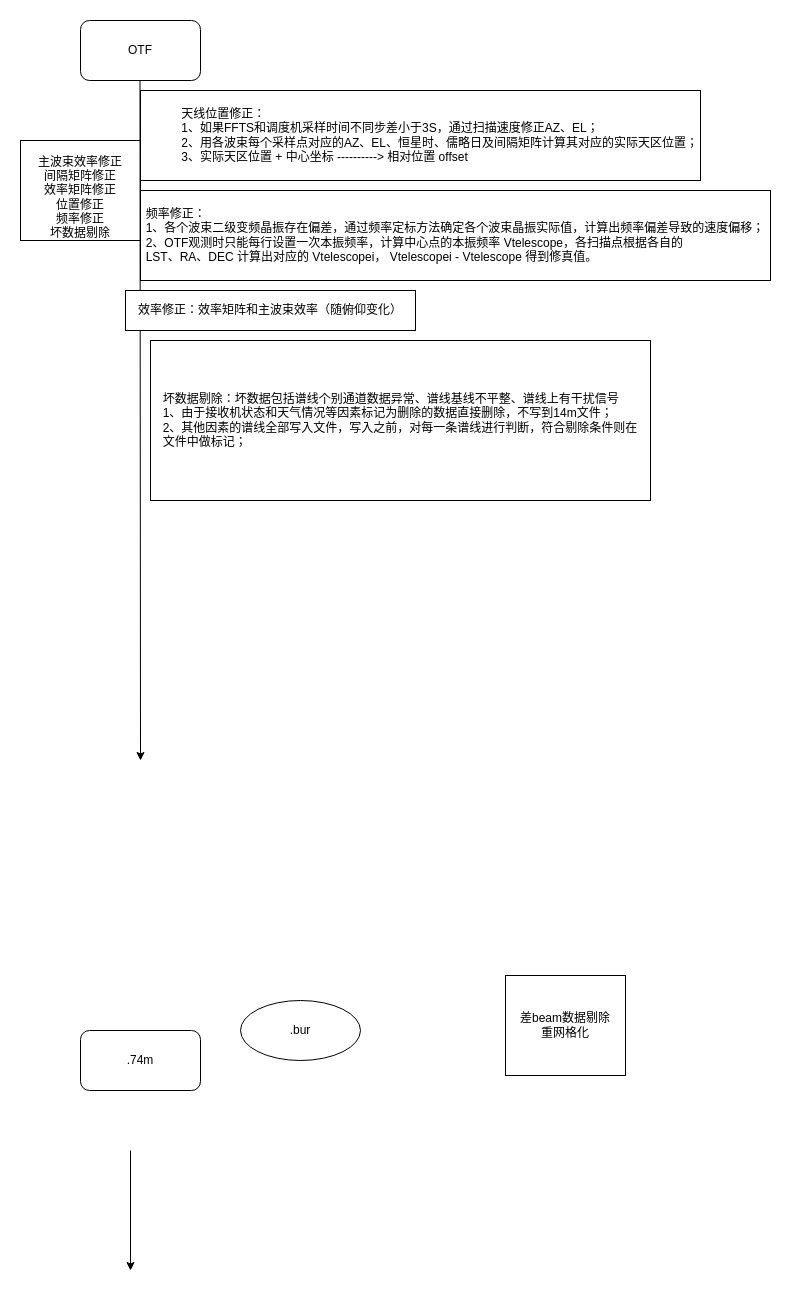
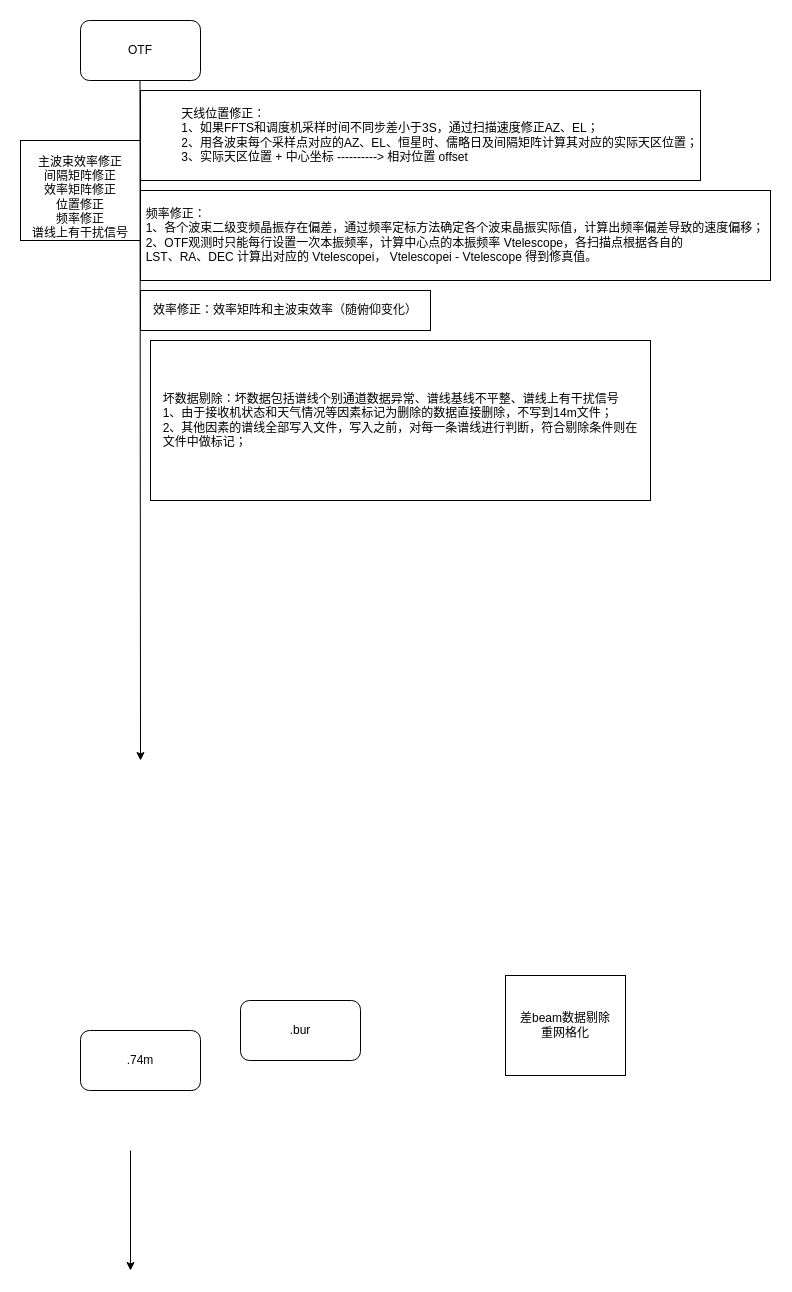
  <mxCell id="0" />
  <mxCell id="1" parent="0" />
- <mxCell id="2" value="&lt;br&gt;主波束效率修正&lt;br&gt;间隔矩阵修正&lt;br&gt;效率矩阵修正&lt;br&gt;位置修正&lt;br&gt;频率修正&lt;br&gt;坏数据剔除" style="rounded=0;whiteSpace=wrap;html=1;" vertex="1" parent="1"><mxGeometry x="20" y="140" width="120" height="100" as="geometry" /></mxCell>
+ <mxCell id="2" value="&lt;br&gt;主波束效率修正&lt;br&gt;间隔矩阵修正&lt;br&gt;效率矩阵修正&lt;br&gt;位置修正&lt;br&gt;频率修正&lt;br&gt;谱线上有干扰信号" style="rounded=0;whiteSpace=wrap;html=1;" vertex="1" parent="1"><mxGeometry x="20" y="140" width="120" height="100" as="geometry" /></mxCell>
  <mxCell id="3" value="" style="endArrow=classic;html=1;" edge="1" parent="1"><mxGeometry width="50" height="50" relative="1" as="geometry"><mxPoint x="139.5" y="80" as="sourcePoint" /><mxPoint x="140" y="760" as="targetPoint" /></mxGeometry></mxCell>
  <mxCell id="4" value="差beam数据剔除&lt;br&gt;重网格化" style="rounded=0;whiteSpace=wrap;html=1;" vertex="1" parent="1"><mxGeometry x="505" y="975" width="120" height="100" as="geometry" /></mxCell>
  <mxCell id="5" value="&lt;span&gt;OTF&lt;/span&gt;" style="rounded=1;whiteSpace=wrap;html=1;" vertex="1" parent="1"><mxGeometry x="80" y="20" width="120" height="60" as="geometry" /></mxCell>
  <mxCell id="6" value=".74m" style="rounded=1;whiteSpace=wrap;html=1;" vertex="1" parent="1"><mxGeometry x="80" y="1030" width="120" height="60" as="geometry" /></mxCell>
- <mxCell id="7" value=".bur" style="ellipse;whiteSpace=wrap;html=1;" vertex="1" parent="1"><mxGeometry x="240" y="1000" width="120" height="60" as="geometry" /></mxCell>
+ <mxCell id="7" value=".bur" style="rounded=1;whiteSpace=wrap;html=1;" vertex="1" parent="1"><mxGeometry x="240" y="1000" width="120" height="60" as="geometry" /></mxCell>
  <mxCell id="8" value="" style="endArrow=classic;html=1;" edge="1" parent="1"><mxGeometry width="50" height="50" relative="1" as="geometry"><mxPoint x="130" y="1150" as="sourcePoint" /><mxPoint x="130" y="1270" as="targetPoint" /></mxGeometry></mxCell>
  <mxCell id="9" value="&lt;div style=&quot;text-align: justify&quot;&gt;&lt;span&gt;天线位置修正：&lt;/span&gt;&lt;/div&gt;&lt;div style=&quot;text-align: justify&quot;&gt;&lt;span&gt;1、如果FFTS和调度机采样时间不同步差小于3S，通过扫描速度修正AZ、EL；&lt;/span&gt;&lt;/div&gt;&lt;div style=&quot;text-align: justify&quot;&gt;&lt;span&gt;2、用各波束每个采样点对应的AZ、EL、恒星时、儒略日及间隔矩阵计算其对应的实际天区位置；&lt;/span&gt;&lt;/div&gt;&lt;div style=&quot;text-align: justify&quot;&gt;&lt;span&gt;3、实际天区位置 + 中心坐标 ----------&amp;gt; 相对位置 offset&lt;/span&gt;&lt;/div&gt;" style="rounded=0;whiteSpace=wrap;html=1;align=right;" vertex="1" parent="1"><mxGeometry x="140" y="90" width="560" height="90" as="geometry" /></mxCell>
  <mxCell id="10" value="&lt;div style=&quot;text-align: justify&quot;&gt;&lt;span&gt;&lt;br&gt;&lt;/span&gt;&lt;/div&gt;&lt;div style=&quot;text-align: justify&quot;&gt;&lt;span&gt;&lt;br&gt;&lt;/span&gt;&lt;/div&gt;&lt;div style=&quot;text-align: justify&quot;&gt;&lt;span&gt;&lt;br&gt;&lt;/span&gt;&lt;/div&gt;&lt;div style=&quot;text-align: justify&quot;&gt;&lt;span&gt;&lt;br&gt;&lt;/span&gt;&lt;/div&gt;&lt;div style=&quot;text-align: justify&quot;&gt;&lt;span&gt;频率修正：&lt;/span&gt;&lt;br&gt;&lt;span&gt;1、各个波束二级变频晶振存在偏差，通过频率定标方法确定各个波束晶振实际值，计算出频率偏差导致的速度偏移；&lt;/span&gt;&lt;br&gt;&lt;span&gt;2、OTF观测时只能每行设置一次本振频率，计算中心点的本振频率 Vtelescope，&lt;/span&gt;&lt;span&gt;各扫描点根据各自的&amp;nbsp;&lt;/span&gt;&lt;br&gt;&lt;span&gt;LST、RA、DEC 计算出对应的 Vtelescopei，&lt;/span&gt;&lt;span&gt;&amp;nbsp;Vtelescopei - Vtelescope 得到修真值。&lt;/span&gt;&lt;br&gt;&lt;br&gt;&lt;br&gt;&lt;span&gt;&amp;nbsp;&lt;/span&gt;&lt;br&gt;&lt;/div&gt;&lt;span&gt;&lt;div style=&quot;text-align: justify&quot;&gt;&lt;br&gt;&lt;/div&gt;&lt;/span&gt;" style="rounded=0;whiteSpace=wrap;html=1;align=center;" vertex="1" parent="1"><mxGeometry x="140" y="190" width="630" height="90" as="geometry" /></mxCell>
- <mxCell id="11" value="效率修正：效率矩阵和主波束效率（随俯仰变化）" style="rounded=0;whiteSpace=wrap;html=1;" vertex="1" parent="1"><mxGeometry x="125" y="290" width="290" height="40" as="geometry" /></mxCell>
+ <mxCell id="11" value="效率修正：效率矩阵和主波束效率（随俯仰变化）" style="rounded=0;whiteSpace=wrap;html=1;" vertex="1" parent="1"><mxGeometry x="140" y="290" width="290" height="40" as="geometry" /></mxCell>
  <mxCell id="12" value="&lt;div style=&quot;text-align: justify&quot;&gt;&lt;span&gt;坏数据剔除：坏数据包括谱线个别通道数据异常、谱线基线不平整、谱线上有干扰信号&lt;/span&gt;&lt;/div&gt;&lt;div style=&quot;text-align: justify&quot;&gt;1、由于接收机状态和天气情况等因素标记为删除的数据直接删除，不写到14m文件；&lt;/div&gt;&lt;div style=&quot;text-align: justify&quot;&gt;2、其他因素的谱线全部写入文件，写入之前，对每一条谱线进行判断，符合剔除条件则在&lt;/div&gt;&lt;div style=&quot;text-align: justify&quot;&gt;文件中做标记；&lt;/div&gt;" style="rounded=0;whiteSpace=wrap;html=1;" vertex="1" parent="1"><mxGeometry x="150" y="340" width="500" height="160" as="geometry" /></mxCell>
